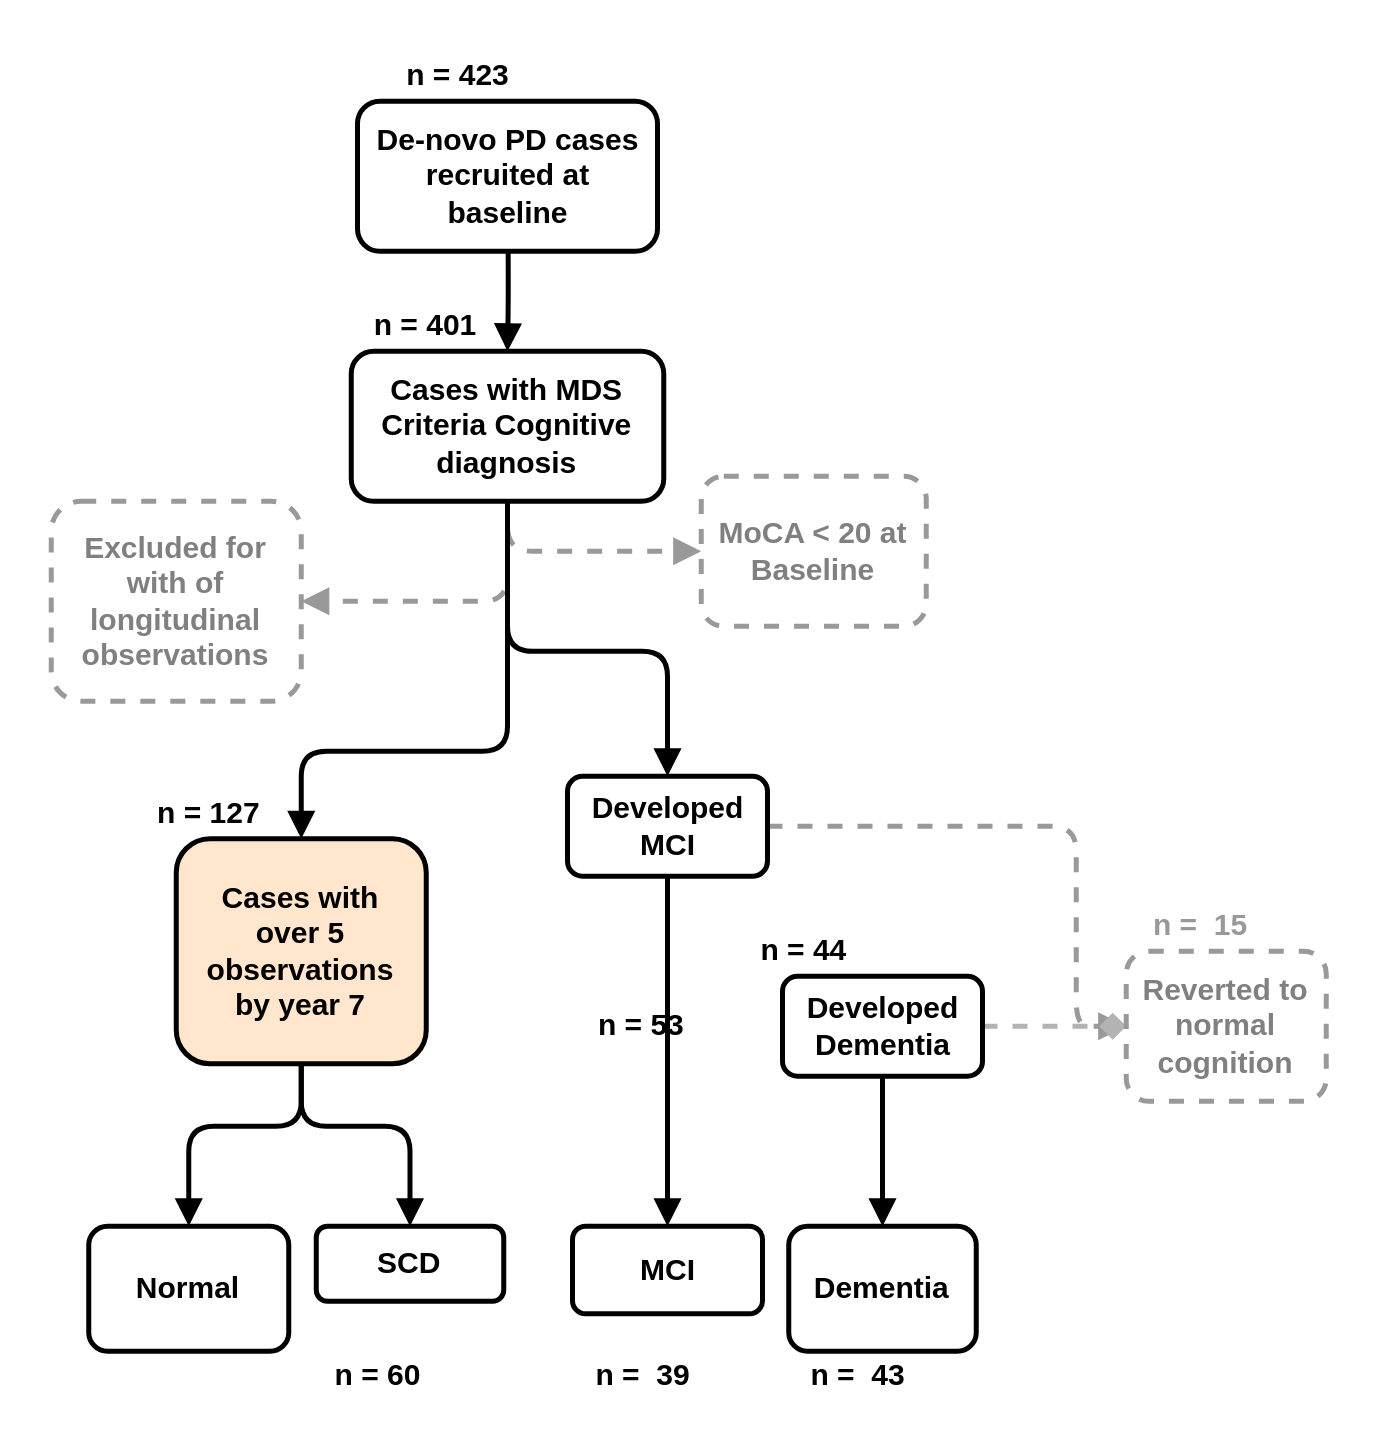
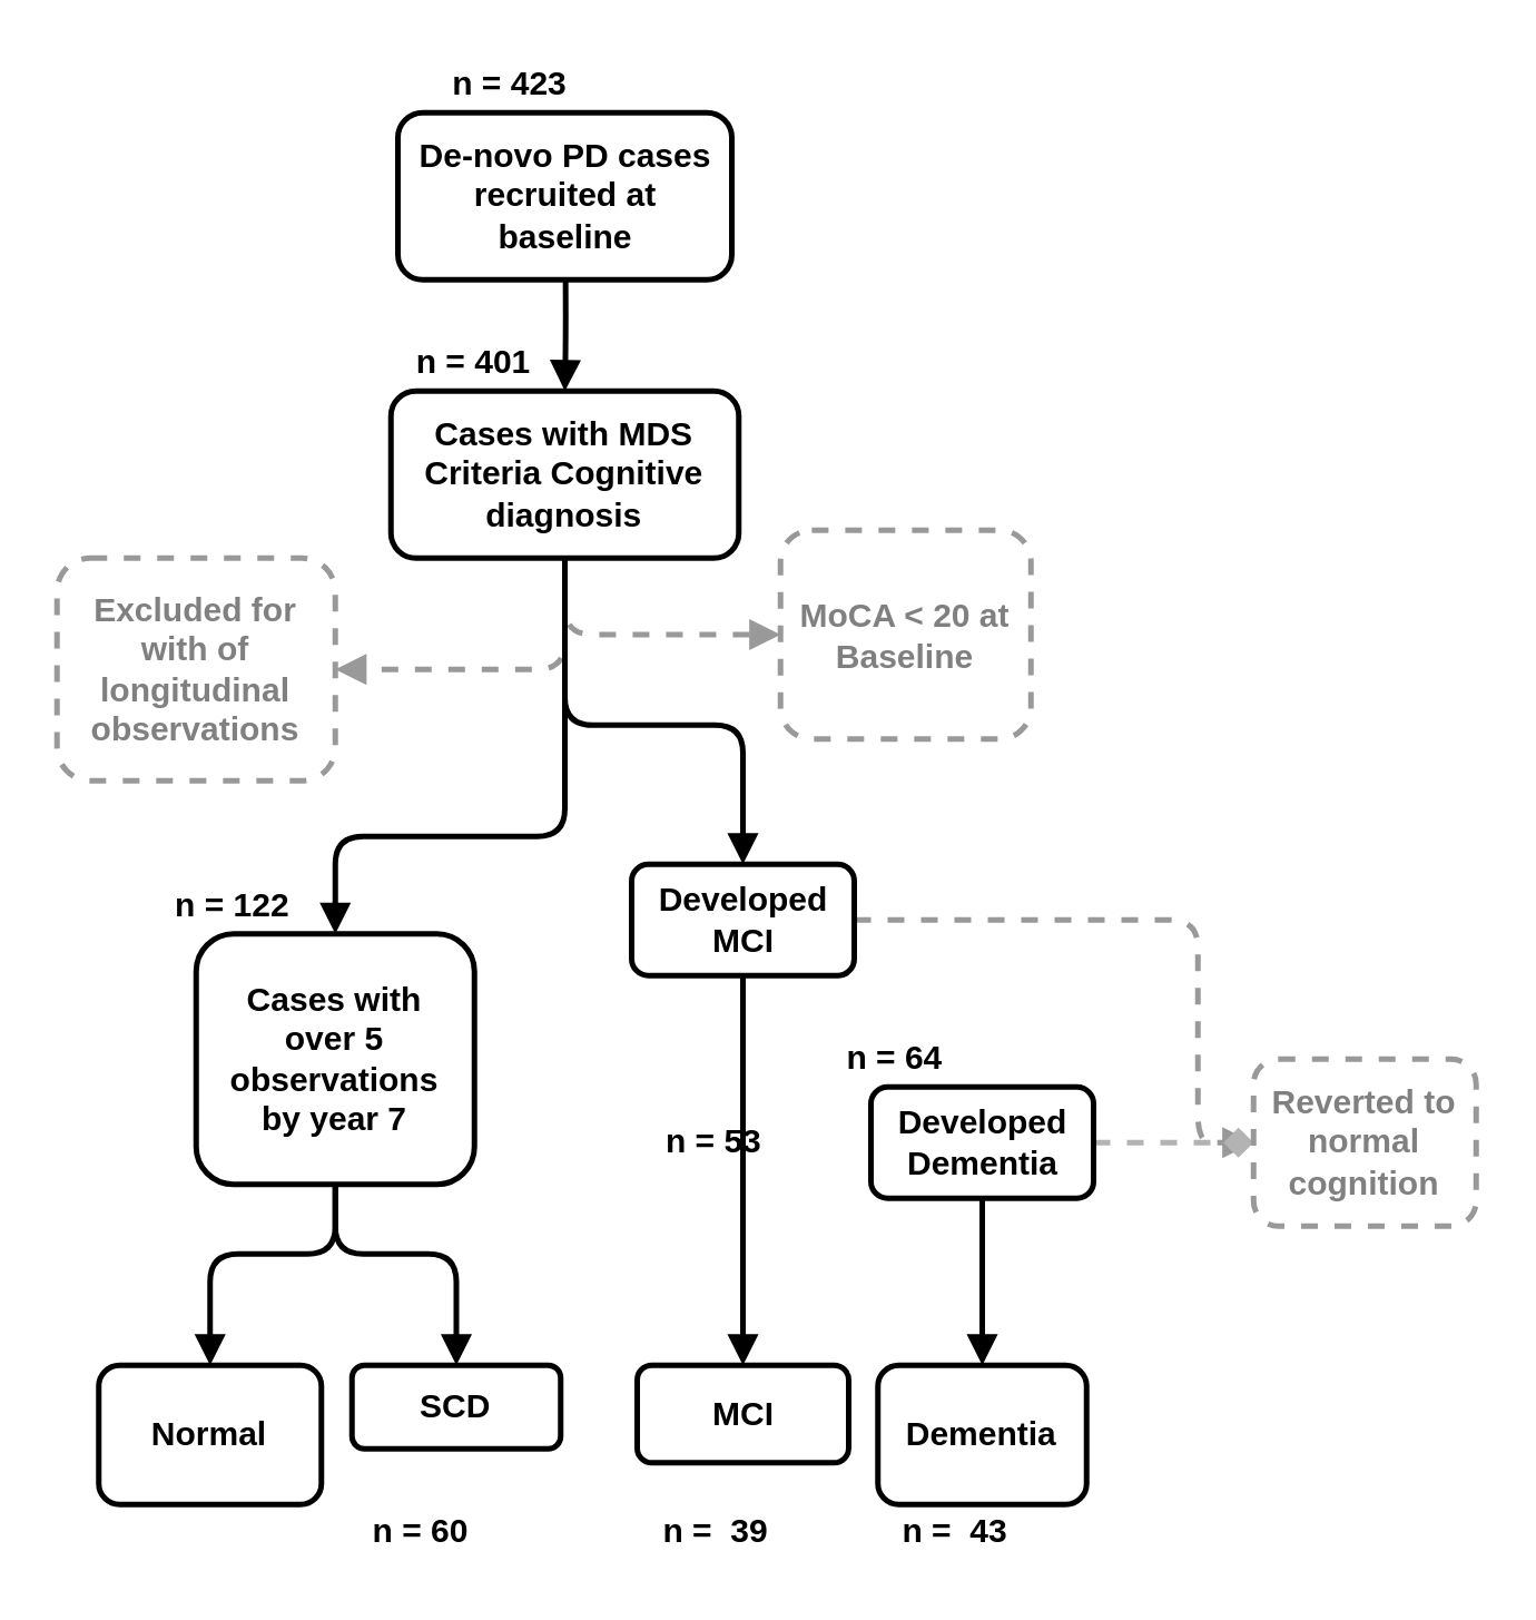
  <mxCell id="0" />
  <mxCell id="1" parent="0" />
  <mxCell id="2" style="edgeStyle=orthogonalEdgeStyle;rounded=1;orthogonalLoop=1;jettySize=auto;html=1;exitX=0.5;exitY=1;exitDx=0;exitDy=0;entryX=0;entryY=0.5;entryDx=0;entryDy=0;dashed=1;fontColor=#999999;endArrow=block;endFill=1;sourcePerimeterSpacing=8;targetPerimeterSpacing=8;strokeColor=#999999;strokeWidth=2;" edge="1" parent="1" source="6" target="33"><mxGeometry relative="1" as="geometry" /></mxCell>
  <mxCell id="3" style="edgeStyle=orthogonalEdgeStyle;rounded=1;orthogonalLoop=1;jettySize=auto;html=1;exitX=0.5;exitY=1;exitDx=0;exitDy=0;entryX=1;entryY=0.5;entryDx=0;entryDy=0;fontColor=#B3B3B3;endArrow=block;endFill=1;sourcePerimeterSpacing=8;targetPerimeterSpacing=8;strokeColor=#999999;strokeWidth=2;dashed=1;" edge="1" parent="1" source="6" target="27"><mxGeometry relative="1" as="geometry"><Array as="points"><mxPoint x="203" y="240" /></Array></mxGeometry></mxCell>
  <mxCell id="4" style="edgeStyle=orthogonalEdgeStyle;rounded=1;orthogonalLoop=1;jettySize=auto;html=1;exitX=0.5;exitY=1;exitDx=0;exitDy=0;entryX=0.5;entryY=0;entryDx=0;entryDy=0;endArrow=block;sourcePerimeterSpacing=8;targetPerimeterSpacing=8;endFill=1;strokeWidth=2;" edge="1" parent="1" source="6" target="9"><mxGeometry relative="1" as="geometry"><Array as="points"><mxPoint x="203" y="300" /><mxPoint x="120" y="300" /></Array></mxGeometry></mxCell>
  <mxCell id="5" style="edgeStyle=orthogonalEdgeStyle;rounded=1;orthogonalLoop=1;jettySize=auto;html=1;exitX=0.5;exitY=1;exitDx=0;exitDy=0;entryX=0.5;entryY=0;entryDx=0;entryDy=0;endArrow=block;endFill=1;sourcePerimeterSpacing=8;targetPerimeterSpacing=8;strokeWidth=2;" edge="1" parent="1" source="6" target="13"><mxGeometry relative="1" as="geometry"><Array as="points"><mxPoint x="203" y="260" /><mxPoint x="267" y="260" /><mxPoint x="267" y="310" /></Array></mxGeometry></mxCell>
  <mxCell id="6" value="Cases with MDS Criteria Cognitive diagnosis" style="rounded=1;whiteSpace=wrap;html=1;hachureGap=4;pointerEvents=0;fontStyle=1;strokeWidth=2;" vertex="1" parent="1"><mxGeometry x="140" y="140" width="125" height="60" as="geometry" /></mxCell>
  <mxCell id="7" style="edgeStyle=orthogonalEdgeStyle;rounded=1;orthogonalLoop=1;jettySize=auto;html=1;exitX=0.5;exitY=1;exitDx=0;exitDy=0;fontColor=#B3B3B3;endArrow=block;endFill=1;sourcePerimeterSpacing=8;targetPerimeterSpacing=8;strokeColor=#000000;strokeWidth=2;entryX=0.5;entryY=0;entryDx=0;entryDy=0;" edge="1" parent="1" source="9" target="29"><mxGeometry relative="1" as="geometry"><mxPoint x="-30" y="480" as="targetPoint" /><Array as="points"><mxPoint x="120" y="450" /><mxPoint x="75" y="450" /></Array></mxGeometry></mxCell>
  <mxCell id="8" style="edgeStyle=orthogonalEdgeStyle;rounded=1;orthogonalLoop=1;jettySize=auto;html=1;exitX=0.5;exitY=1;exitDx=0;exitDy=0;fontColor=#B3B3B3;endArrow=block;endFill=1;sourcePerimeterSpacing=8;targetPerimeterSpacing=8;strokeColor=#000000;strokeWidth=2;entryX=0.5;entryY=0;entryDx=0;entryDy=0;" edge="1" parent="1" source="9" target="30"><mxGeometry relative="1" as="geometry"><mxPoint x="210" y="480" as="targetPoint" /><Array as="points"><mxPoint x="120" y="450" /><mxPoint x="164" y="450" /><mxPoint x="164" y="490" /></Array></mxGeometry></mxCell>
- <mxCell id="9" value="Cases with over 5 observations by year 7" style="rounded=1;whiteSpace=wrap;html=1;hachureGap=4;pointerEvents=0;fontStyle=1;strokeWidth=2;spacingLeft=7;spacingRight=7;fillColor=#ffe6cc;" vertex="1" parent="1"><mxGeometry x="70" y="335" width="100" height="90" as="geometry" /></mxCell>
+ <mxCell id="9" value="Cases with over 5 observations by year 7" style="rounded=1;whiteSpace=wrap;html=1;hachureGap=4;pointerEvents=0;fontStyle=1;strokeWidth=2;spacingLeft=7;spacingRight=7;" vertex="1" parent="1"><mxGeometry x="70" y="335" width="100" height="90" as="geometry" /></mxCell>
  <mxCell id="10" value="n = 423" style="text;html=1;strokeColor=none;fillColor=none;align=center;verticalAlign=middle;whiteSpace=wrap;rounded=0;hachureGap=4;pointerEvents=0;fontStyle=1;strokeWidth=2;" vertex="1" parent="1"><mxGeometry x="152.5" y="20" width="60" height="20" as="geometry" /></mxCell>
  <mxCell id="11" style="edgeStyle=orthogonalEdgeStyle;rounded=1;orthogonalLoop=1;jettySize=auto;html=1;exitX=0.5;exitY=1;exitDx=0;exitDy=0;entryX=0.5;entryY=0;entryDx=0;entryDy=0;fontColor=#999999;endArrow=block;endFill=1;sourcePerimeterSpacing=8;targetPerimeterSpacing=8;strokeColor=#000000;strokeWidth=2;" edge="1" parent="1" source="13" target="19"><mxGeometry relative="1" as="geometry"><Array as="points"><mxPoint x="266.5" y="350" /></Array></mxGeometry></mxCell>
  <mxCell id="12" style="edgeStyle=orthogonalEdgeStyle;rounded=1;orthogonalLoop=1;jettySize=auto;html=1;exitX=1;exitY=0.5;exitDx=0;exitDy=0;entryX=0;entryY=0.5;entryDx=0;entryDy=0;fontColor=#999999;endArrow=block;endFill=1;sourcePerimeterSpacing=8;targetPerimeterSpacing=8;strokeColor=#999999;strokeWidth=2;dashed=1;" edge="1" parent="1" source="13" target="21"><mxGeometry relative="1" as="geometry"><Array as="points"><mxPoint x="430" y="330" /><mxPoint x="430" y="410" /></Array></mxGeometry></mxCell>
  <mxCell id="13" value="Developed MCI" style="rounded=1;whiteSpace=wrap;html=1;hachureGap=4;pointerEvents=0;fontStyle=1;strokeWidth=2;" vertex="1" parent="1"><mxGeometry x="226.5" y="310" width="80" height="40" as="geometry" /></mxCell>
  <mxCell id="14" style="edgeStyle=orthogonalEdgeStyle;rounded=1;orthogonalLoop=1;jettySize=auto;html=1;exitX=0.5;exitY=1;exitDx=0;exitDy=0;entryX=0.5;entryY=0;entryDx=0;entryDy=0;fontColor=#999999;endArrow=block;endFill=1;sourcePerimeterSpacing=8;targetPerimeterSpacing=8;strokeColor=#000000;strokeWidth=2;" edge="1" parent="1" source="16" target="20"><mxGeometry relative="1" as="geometry" /></mxCell>
  <mxCell id="15" style="edgeStyle=orthogonalEdgeStyle;rounded=1;orthogonalLoop=1;jettySize=auto;html=1;exitX=1;exitY=0.5;exitDx=0;exitDy=0;entryX=0;entryY=0.5;entryDx=0;entryDy=0;fontColor=#999999;endArrow=diamond;endFill=1;sourcePerimeterSpacing=8;targetPerimeterSpacing=8;strokeColor=#B3B3B3;strokeWidth=2;dashed=1;" edge="1" parent="1" source="16" target="21"><mxGeometry relative="1" as="geometry" /></mxCell>
  <mxCell id="16" value="Developed Dementia" style="rounded=1;whiteSpace=wrap;html=1;hachureGap=4;pointerEvents=0;fontStyle=1;strokeWidth=2;" vertex="1" parent="1"><mxGeometry x="312.5" y="390" width="80" height="40" as="geometry" /></mxCell>
  <mxCell id="17" value="n = 53&amp;nbsp;" style="text;html=1;strokeColor=none;fillColor=none;align=center;verticalAlign=middle;whiteSpace=wrap;rounded=0;hachureGap=4;pointerEvents=0;fontStyle=1;strokeWidth=2;" vertex="1" parent="1"><mxGeometry x="227.5" y="400" width="60" height="20" as="geometry" /></mxCell>
- <mxCell id="18" value="n = 44&amp;nbsp;" style="text;html=1;strokeColor=none;fillColor=none;align=center;verticalAlign=middle;whiteSpace=wrap;rounded=0;hachureGap=4;pointerEvents=0;fontStyle=1;strokeWidth=2;" vertex="1" parent="1"><mxGeometry x="292.5" y="370" width="60" height="20" as="geometry" /></mxCell>
+ <mxCell id="18" value="n = 64&amp;nbsp;" style="text;html=1;strokeColor=none;fillColor=none;align=center;verticalAlign=middle;whiteSpace=wrap;rounded=0;hachureGap=4;pointerEvents=0;fontStyle=1;strokeWidth=2;" vertex="1" parent="1"><mxGeometry x="292.5" y="370" width="60" height="20" as="geometry" /></mxCell>
  <mxCell id="19" value="MCI" style="rounded=1;whiteSpace=wrap;html=1;hachureGap=4;pointerEvents=0;fontStyle=1;strokeWidth=2;" vertex="1" parent="1"><mxGeometry x="228.5" y="490" width="76" height="35" as="geometry" /></mxCell>
  <mxCell id="20" value="Dementia" style="rounded=1;whiteSpace=wrap;html=1;hachureGap=4;pointerEvents=0;fontStyle=1;strokeWidth=2;" vertex="1" parent="1"><mxGeometry x="315" y="490" width="75" height="50" as="geometry" /></mxCell>
  <mxCell id="21" value="Reverted to normal cognition" style="rounded=1;whiteSpace=wrap;html=1;hachureGap=4;pointerEvents=0;fontStyle=1;dashed=1;strokeWidth=2;strokeColor=#999999;fontColor=#808080;" vertex="1" parent="1"><mxGeometry x="450" y="380" width="80" height="60" as="geometry" /></mxCell>
  <mxCell id="22" value="n =&amp;nbsp; 39" style="text;html=1;strokeColor=none;fillColor=none;align=center;verticalAlign=middle;whiteSpace=wrap;rounded=0;hachureGap=4;pointerEvents=0;fontStyle=1;strokeWidth=2;" vertex="1" parent="1"><mxGeometry x="226.5" y="540" width="60" height="20" as="geometry" /></mxCell>
  <mxCell id="23" value="n =&amp;nbsp; 43" style="text;html=1;strokeColor=none;fillColor=none;align=center;verticalAlign=middle;whiteSpace=wrap;rounded=0;hachureGap=4;pointerEvents=0;fontStyle=1;strokeWidth=2;" vertex="1" parent="1"><mxGeometry x="312.5" y="540" width="60" height="20" as="geometry" /></mxCell>
  <mxCell id="24" style="edgeStyle=orthogonalEdgeStyle;curved=1;rounded=0;orthogonalLoop=1;jettySize=auto;html=1;exitX=0.5;exitY=1;exitDx=0;exitDy=0;entryX=0.5;entryY=0;entryDx=0;entryDy=0;endArrow=block;endFill=1;sourcePerimeterSpacing=8;targetPerimeterSpacing=8;strokeColor=#000000;strokeWidth=2;" edge="1" parent="1" target="6"><mxGeometry relative="1" as="geometry"><mxPoint x="202.5" y="80" as="sourcePoint" /></mxGeometry></mxCell>
  <mxCell id="25" value="De-novo PD cases recruited at baseline" style="rounded=1;whiteSpace=wrap;html=1;hachureGap=4;pointerEvents=0;fontStyle=1;strokeWidth=2;spacingLeft=5;spacingRight=5;" vertex="1" parent="1"><mxGeometry x="142.5" y="40" width="120" height="60" as="geometry" /></mxCell>
  <mxCell id="26" value="n = 401" style="text;html=1;strokeColor=none;fillColor=none;align=center;verticalAlign=middle;whiteSpace=wrap;rounded=0;hachureGap=4;pointerEvents=0;fontStyle=1;strokeWidth=2;" vertex="1" parent="1"><mxGeometry x="140" y="120" width="60" height="20" as="geometry" /></mxCell>
  <mxCell id="27" value="Excluded for with of longitudinal observations" style="rounded=1;whiteSpace=wrap;html=1;hachureGap=4;pointerEvents=0;fontStyle=1;dashed=1;strokeWidth=2;strokeColor=#999999;fontColor=#808080;" vertex="1" parent="1"><mxGeometry x="20" y="200" width="100" height="80" as="geometry" /></mxCell>
- <mxCell id="28" value="n =&amp;nbsp; 15" style="text;html=1;strokeColor=none;fillColor=none;align=center;verticalAlign=middle;whiteSpace=wrap;rounded=0;hachureGap=4;pointerEvents=0;fontStyle=1;strokeWidth=2;fontColor=#999999;" vertex="1" parent="1"><mxGeometry x="450" y="360" width="60" height="20" as="geometry" /></mxCell>
  <mxCell id="29" value="Normal" style="rounded=1;whiteSpace=wrap;html=1;hachureGap=4;pointerEvents=0;fontStyle=1;strokeWidth=2;" vertex="1" parent="1"><mxGeometry x="35" y="490" width="80" height="50" as="geometry" /></mxCell>
  <mxCell id="30" value="SCD" style="rounded=1;whiteSpace=wrap;html=1;hachureGap=4;pointerEvents=0;fontStyle=1;strokeWidth=2;" vertex="1" parent="1"><mxGeometry x="126" y="490" width="75" height="30" as="geometry" /></mxCell>
- <mxCell id="31" value="n = 127&amp;nbsp;" style="text;html=1;strokeColor=none;fillColor=none;align=center;verticalAlign=middle;whiteSpace=wrap;rounded=0;hachureGap=4;pointerEvents=0;fontStyle=1;strokeWidth=2;" vertex="1" parent="1"><mxGeometry x="55" y="315" width="60" height="20" as="geometry" /></mxCell>
+ <mxCell id="31" value="n = 122&amp;nbsp;" style="text;html=1;strokeColor=none;fillColor=none;align=center;verticalAlign=middle;whiteSpace=wrap;rounded=0;hachureGap=4;pointerEvents=0;fontStyle=1;strokeWidth=2;" vertex="1" parent="1"><mxGeometry x="55" y="315" width="60" height="20" as="geometry" /></mxCell>
  <mxCell id="32" value="n = 60" style="text;html=1;strokeColor=none;fillColor=none;align=center;verticalAlign=middle;whiteSpace=wrap;rounded=0;hachureGap=4;pointerEvents=0;fontStyle=1;strokeWidth=2;" vertex="1" parent="1"><mxGeometry x="126" y="540" width="50" height="20" as="geometry" /></mxCell>
- <mxCell id="33" value="MoCA &amp;lt; 20 at Baseline" style="rounded=1;whiteSpace=wrap;html=1;hachureGap=4;pointerEvents=0;fontStyle=1;dashed=1;strokeWidth=2;strokeColor=#999999;fontColor=#808080;" vertex="1" parent="1"><mxGeometry x="280" y="190" width="90" height="60" as="geometry" /></mxCell>
+ <mxCell id="33" value="MoCA &amp;lt; 20 at Baseline" style="rounded=1;whiteSpace=wrap;html=1;hachureGap=4;pointerEvents=0;fontStyle=1;dashed=1;strokeWidth=2;strokeColor=#999999;fontColor=#808080;" vertex="1" parent="1"><mxGeometry x="280" y="190" width="90" height="75" as="geometry" /></mxCell>
